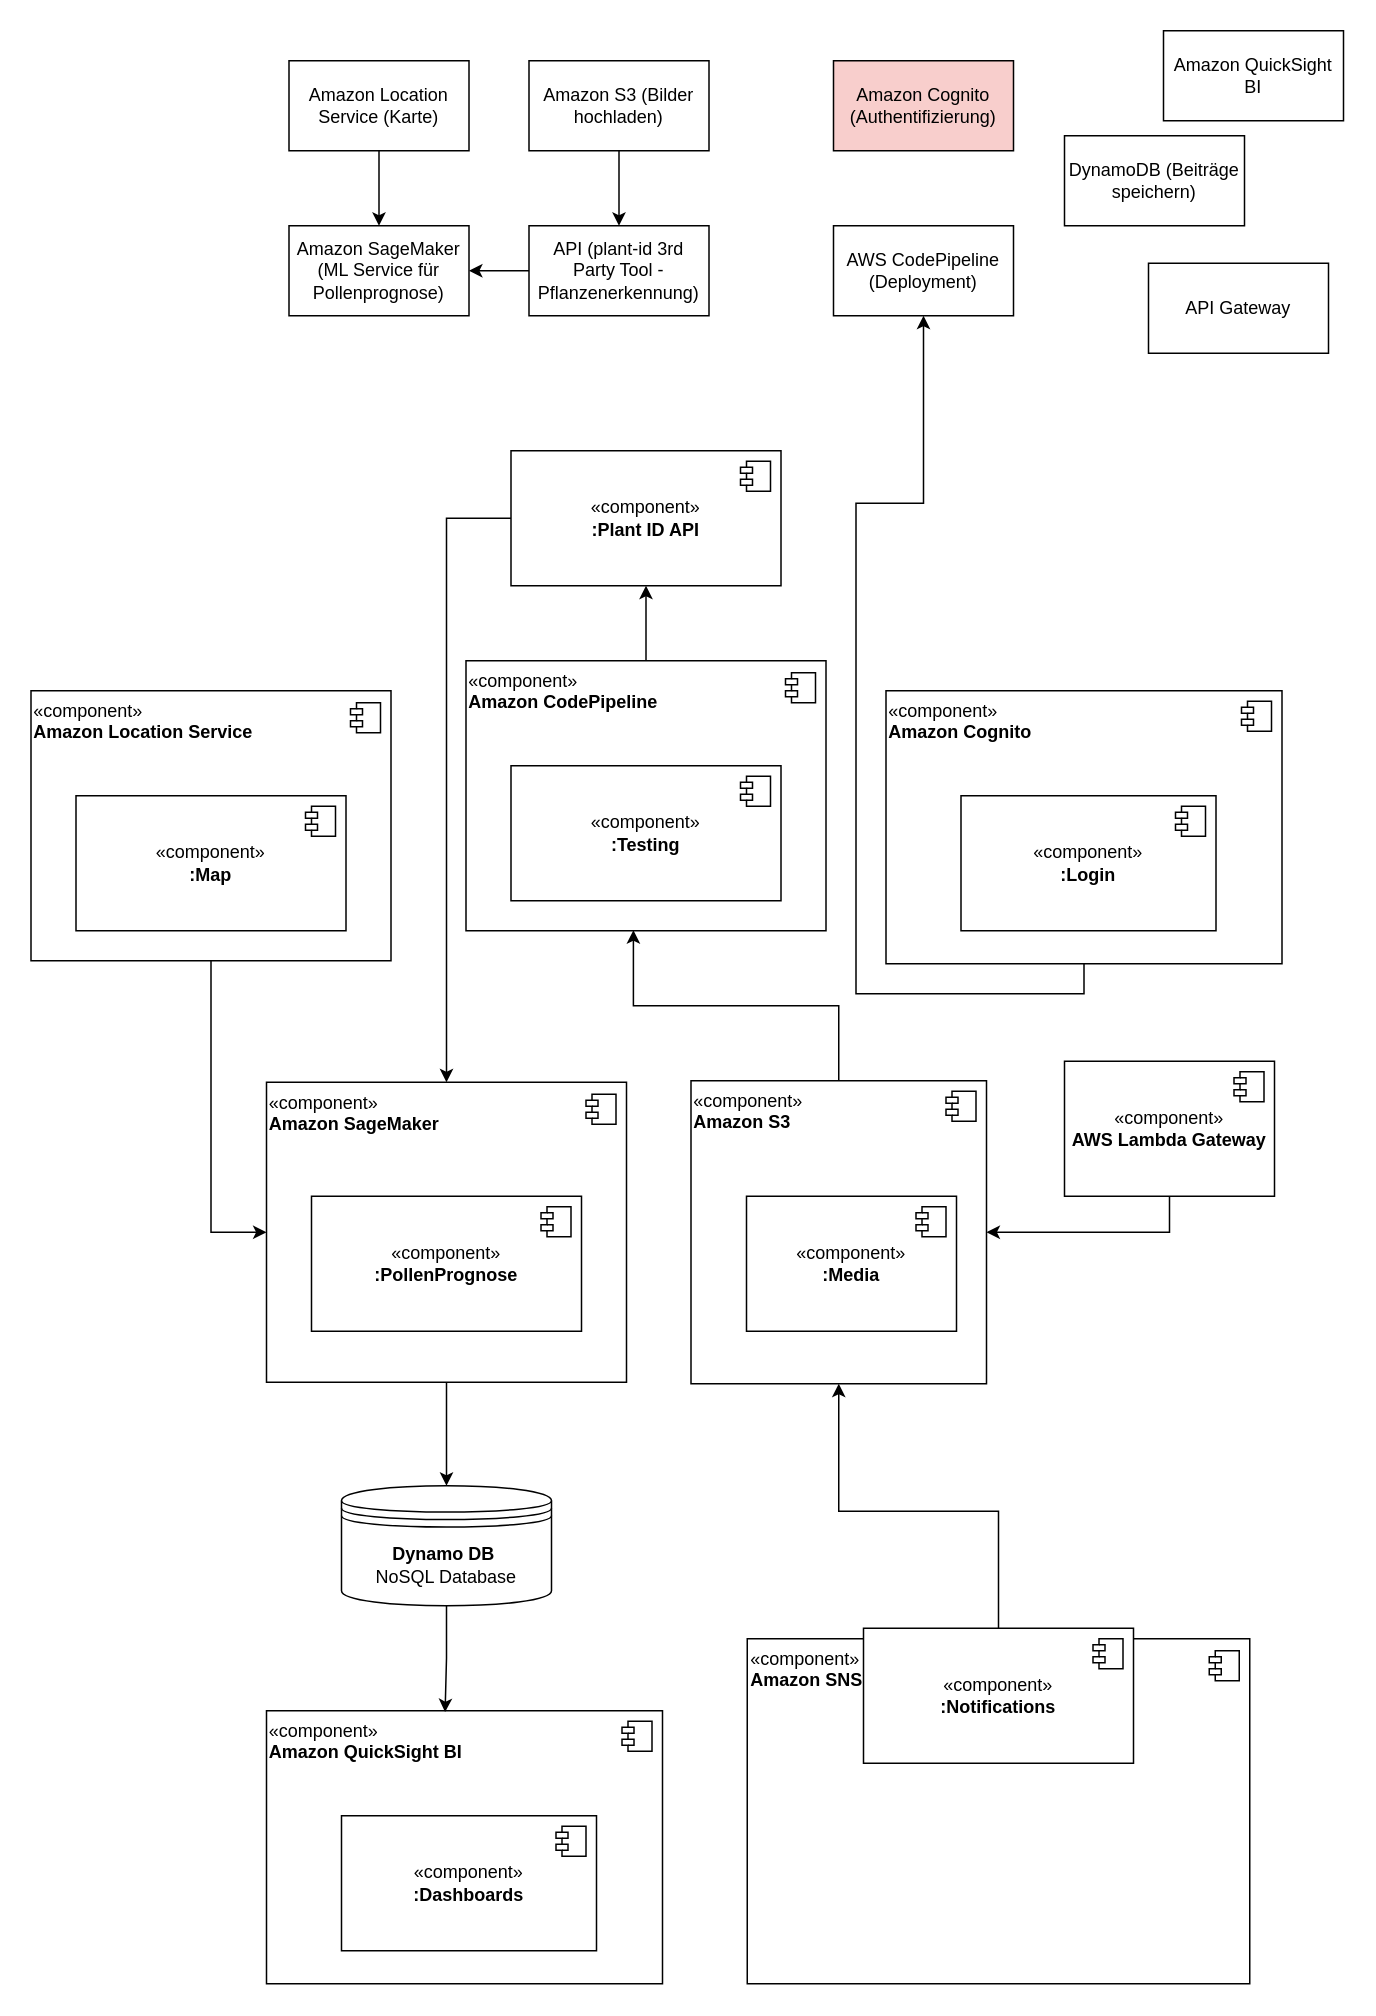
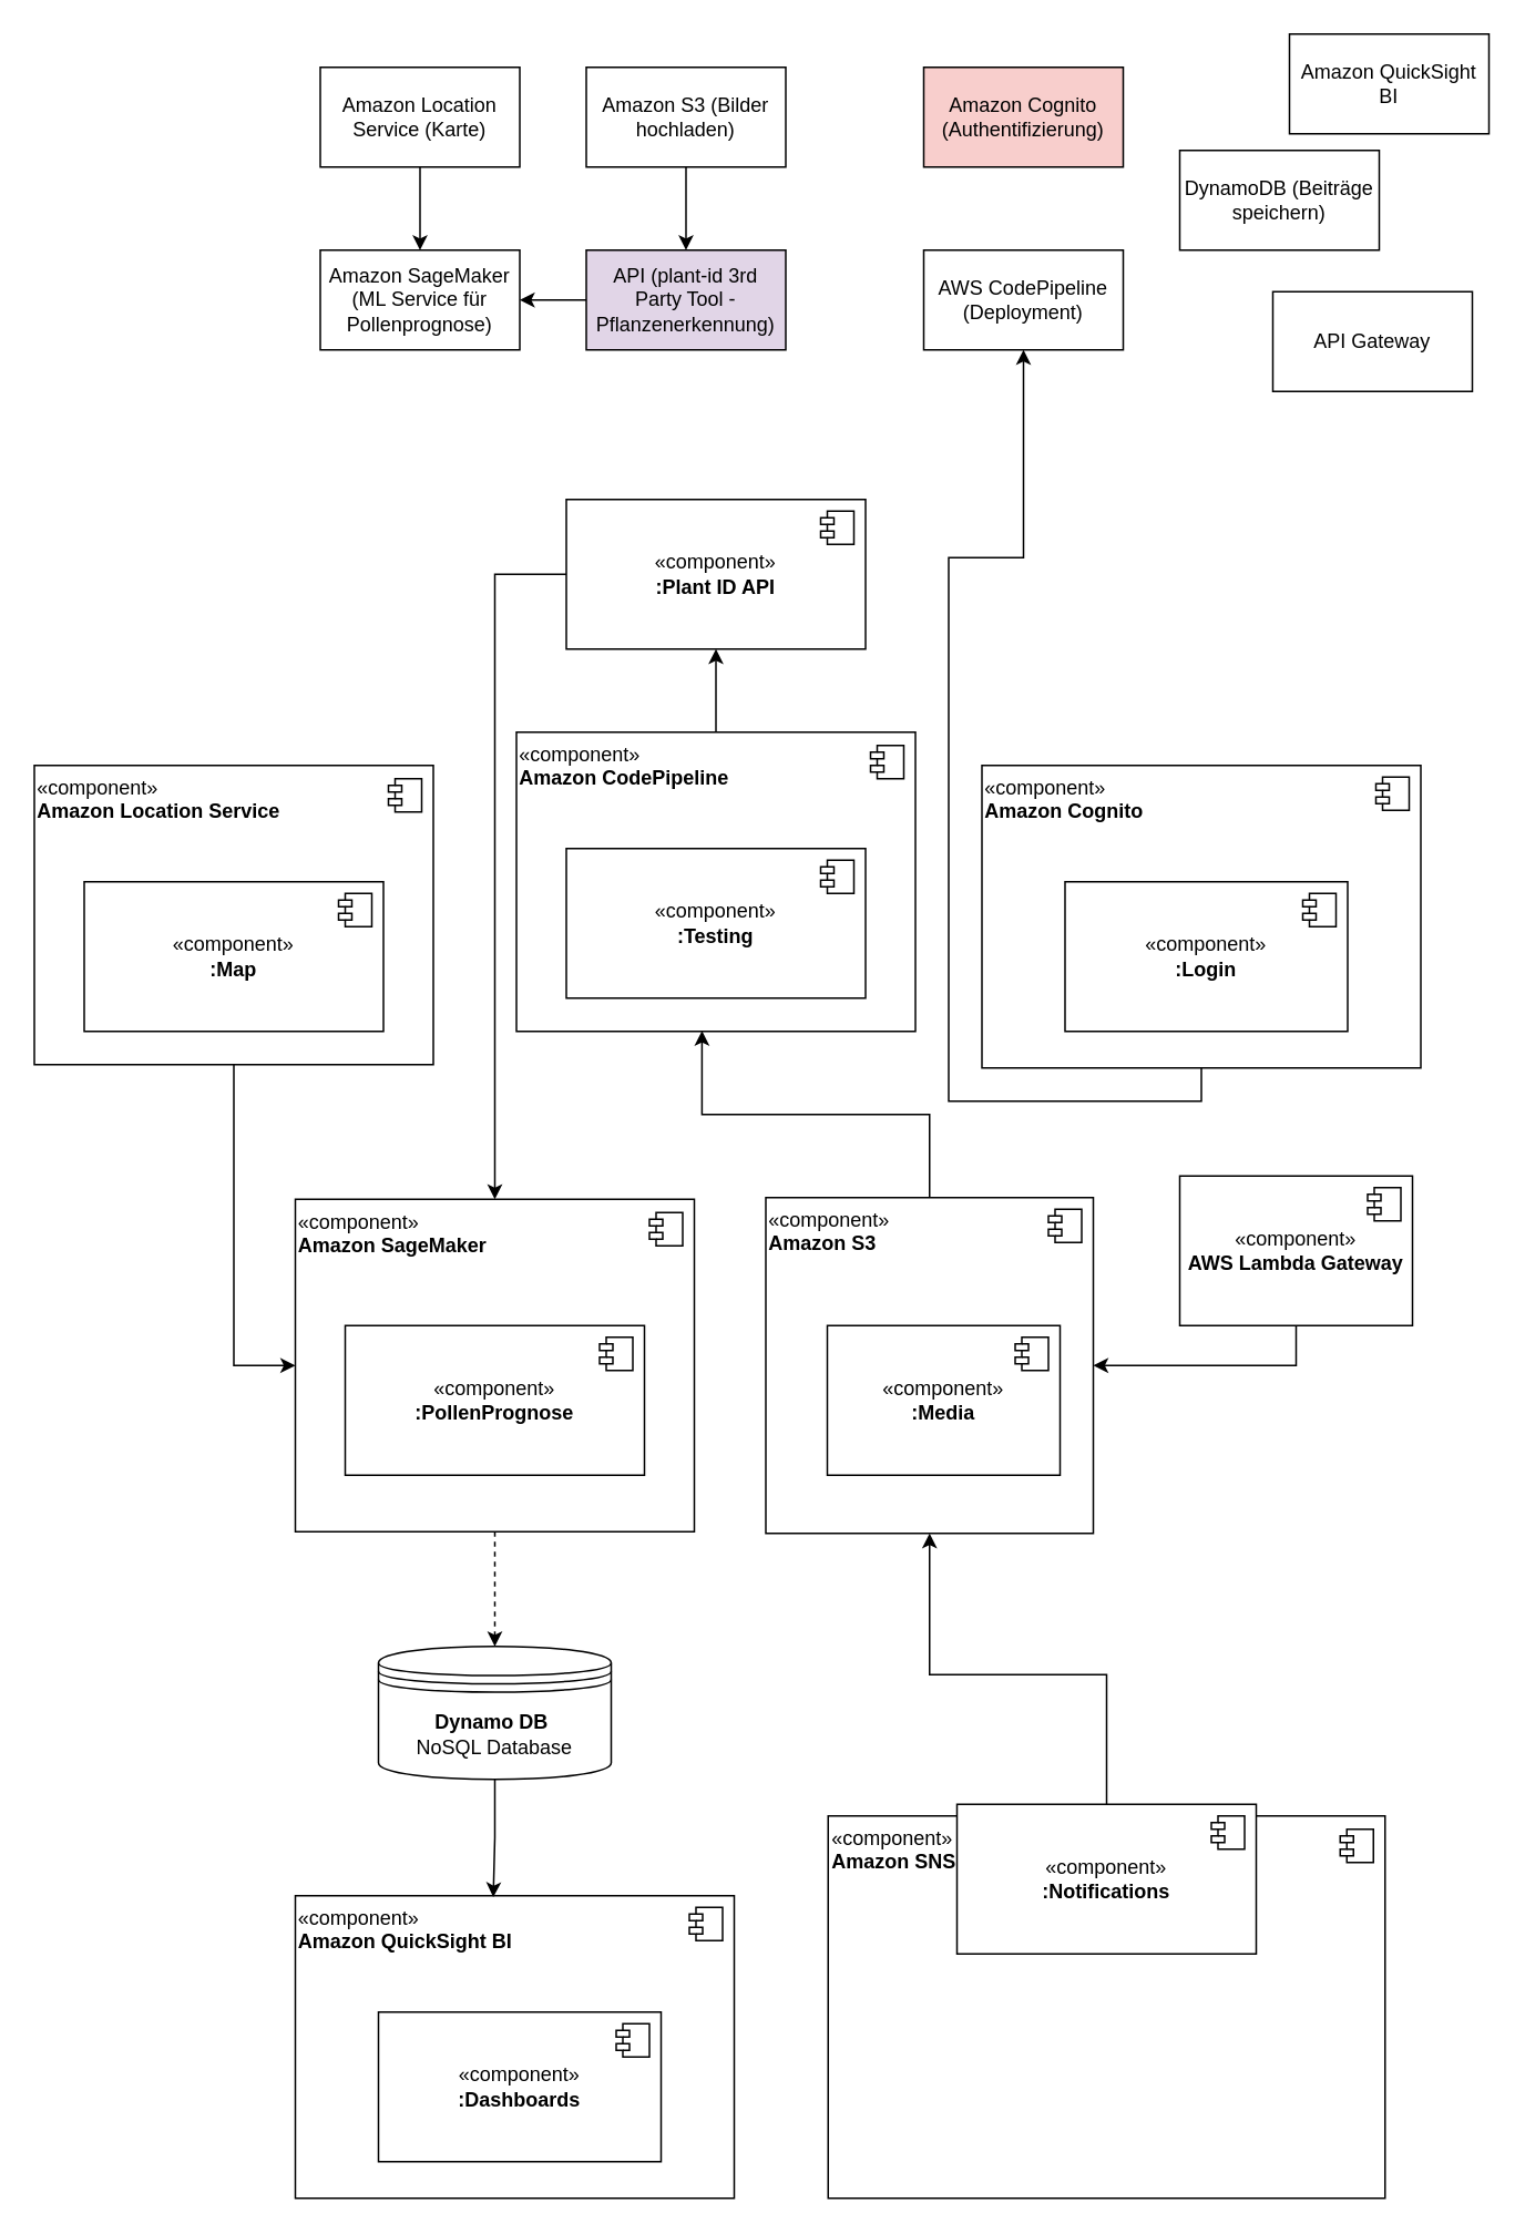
  <mxCell id="0" />
  <mxCell id="1" parent="0" />
  <mxCell id="2" style="edgeStyle=orthogonalEdgeStyle;rounded=0;orthogonalLoop=1;jettySize=auto;html=1;exitX=0.5;exitY=1;exitDx=0;exitDy=0;" parent="1" source="3" target="10" edge="1"><mxGeometry relative="1" as="geometry" /></mxCell>
  <mxCell id="3" value="Amazon Location Service (Karte)" style="rounded=0;whiteSpace=wrap;html=1;" parent="1" vertex="1"><mxGeometry x="192" y="40" width="120" height="60" as="geometry" /></mxCell>
  <mxCell id="4" value="API Gateway" style="rounded=0;whiteSpace=wrap;html=1;" parent="1" vertex="1"><mxGeometry x="765" y="175" width="120" height="60" as="geometry" /></mxCell>
  <mxCell id="5" value="DynamoDB (Beiträge speichern)" style="rounded=0;whiteSpace=wrap;html=1;" parent="1" vertex="1"><mxGeometry x="709" y="90" width="120" height="60" as="geometry" /></mxCell>
  <mxCell id="6" style="edgeStyle=orthogonalEdgeStyle;rounded=0;orthogonalLoop=1;jettySize=auto;html=1;exitX=0.5;exitY=1;exitDx=0;exitDy=0;entryX=0.5;entryY=0;entryDx=0;entryDy=0;" parent="1" source="7" target="9" edge="1"><mxGeometry relative="1" as="geometry" /></mxCell>
  <mxCell id="7" value="Amazon S3 (Bilder hochladen)" style="rounded=0;whiteSpace=wrap;html=1;" parent="1" vertex="1"><mxGeometry x="352" y="40" width="120" height="60" as="geometry" /></mxCell>
  <mxCell id="8" style="edgeStyle=orthogonalEdgeStyle;rounded=0;orthogonalLoop=1;jettySize=auto;html=1;exitX=0;exitY=0.5;exitDx=0;exitDy=0;entryX=1;entryY=0.5;entryDx=0;entryDy=0;" parent="1" source="9" target="10" edge="1"><mxGeometry relative="1" as="geometry" /></mxCell>
- <mxCell id="9" value="API (plant-id 3rd Party Tool - Pflanzenerkennung)" style="rounded=0;whiteSpace=wrap;html=1;" parent="1" vertex="1"><mxGeometry x="352" y="150" width="120" height="60" as="geometry" /></mxCell>
+ <mxCell id="9" value="API (plant-id 3rd Party Tool - Pflanzenerkennung)" style="rounded=0;whiteSpace=wrap;html=1;fillColor=#e1d5e7;" parent="1" vertex="1"><mxGeometry x="352" y="150" width="120" height="60" as="geometry" /></mxCell>
  <mxCell id="10" value="Amazon SageMaker (ML Service für Pollenprognose)" style="rounded=0;whiteSpace=wrap;html=1;" parent="1" vertex="1"><mxGeometry x="192" y="150" width="120" height="60" as="geometry" /></mxCell>
  <mxCell id="11" value="Amazon Cognito (Authentifizierung)" style="rounded=0;whiteSpace=wrap;html=1;fillColor=#f8cecc;" parent="1" vertex="1"><mxGeometry x="555" y="40" width="120" height="60" as="geometry" /></mxCell>
  <mxCell id="12" value="Amazon QuickSight BI" style="rounded=0;whiteSpace=wrap;html=1;" parent="1" vertex="1"><mxGeometry x="775" y="20" width="120" height="60" as="geometry" /></mxCell>
  <mxCell id="13" value="AWS CodePipeline (Deployment)" style="rounded=0;whiteSpace=wrap;html=1;" parent="1" vertex="1"><mxGeometry x="555" y="150" width="120" height="60" as="geometry" /></mxCell>
  <mxCell id="14" style="edgeStyle=orthogonalEdgeStyle;rounded=0;orthogonalLoop=1;jettySize=auto;html=1;exitX=0.5;exitY=0;exitDx=0;exitDy=0;entryX=0.5;entryY=1;entryDx=0;entryDy=0;" edge="1" parent="1" source="15" target="22"><mxGeometry relative="1" as="geometry" /></mxCell>
  <mxCell id="15" value="«component»&lt;br&gt;&lt;b&gt;Amazon SNS&lt;/b&gt;" style="html=1;dropTarget=0;whiteSpace=wrap;align=left;verticalAlign=top;" vertex="1" parent="1"><mxGeometry x="497.5" y="1092" width="335" height="230" as="geometry" /></mxCell>
  <mxCell id="16" value="" style="shape=module;jettyWidth=8;jettyHeight=4;" vertex="1" parent="15"><mxGeometry x="1" width="20" height="20" relative="1" as="geometry"><mxPoint x="-27" y="8" as="offset" /></mxGeometry></mxCell>
  <mxCell id="17" value="«component»&lt;br&gt;&lt;b&gt;:Notifications&lt;/b&gt;" style="html=1;dropTarget=0;whiteSpace=wrap;" vertex="1" parent="1"><mxGeometry x="575" y="1085" width="180" height="90" as="geometry" /></mxCell>
  <mxCell id="18" value="" style="shape=module;jettyWidth=8;jettyHeight=4;" vertex="1" parent="17"><mxGeometry x="1" width="20" height="20" relative="1" as="geometry"><mxPoint x="-27" y="7" as="offset" /></mxGeometry></mxCell>
- <mxCell id="19" style="edgeStyle=orthogonalEdgeStyle;rounded=0;orthogonalLoop=1;jettySize=auto;html=1;exitX=0.5;exitY=1;exitDx=0;exitDy=0;entryX=0.5;entryY=0;entryDx=0;entryDy=0;" edge="1" parent="1" source="20" target="41"><mxGeometry relative="1" as="geometry" /></mxCell>
+ <mxCell id="19" style="edgeStyle=orthogonalEdgeStyle;rounded=0;orthogonalLoop=1;jettySize=auto;html=1;exitX=0.5;exitY=1;exitDx=0;exitDy=0;entryX=0.5;entryY=0;entryDx=0;entryDy=0;dashed=1;" edge="1" parent="1" source="20" target="41"><mxGeometry relative="1" as="geometry" /></mxCell>
  <mxCell id="20" value="&lt;div style=&quot;&quot;&gt;«component»&lt;/div&gt;&lt;b&gt;Amazon SageMaker&lt;/b&gt;" style="html=1;dropTarget=0;whiteSpace=wrap;verticalAlign=top;align=left;" vertex="1" parent="1"><mxGeometry x="177" y="721" width="240" height="200" as="geometry" /></mxCell>
  <mxCell id="21" value="" style="shape=module;jettyWidth=8;jettyHeight=4;" vertex="1" parent="20"><mxGeometry x="1" width="20" height="20" relative="1" as="geometry"><mxPoint x="-27" y="8" as="offset" /></mxGeometry></mxCell>
  <mxCell id="22" value="«component»&lt;br&gt;&lt;b&gt;Amazon S3&lt;/b&gt;" style="html=1;dropTarget=0;whiteSpace=wrap;align=left;verticalAlign=top;" vertex="1" parent="1"><mxGeometry x="460" y="720" width="197" height="202" as="geometry" /></mxCell>
  <mxCell id="23" value="" style="shape=module;jettyWidth=8;jettyHeight=4;" vertex="1" parent="22"><mxGeometry x="1" width="20" height="20" relative="1" as="geometry"><mxPoint x="-27" y="7" as="offset" /></mxGeometry></mxCell>
  <mxCell id="24" value="«component»&lt;br&gt;&lt;b&gt;:Media&lt;/b&gt;" style="html=1;dropTarget=0;whiteSpace=wrap;" vertex="1" parent="1"><mxGeometry x="497" y="797" width="140" height="90" as="geometry" /></mxCell>
  <mxCell id="25" value="" style="shape=module;jettyWidth=8;jettyHeight=4;" vertex="1" parent="24"><mxGeometry x="1" width="20" height="20" relative="1" as="geometry"><mxPoint x="-27" y="7" as="offset" /></mxGeometry></mxCell>
  <mxCell id="26" style="edgeStyle=orthogonalEdgeStyle;rounded=0;orthogonalLoop=1;jettySize=auto;html=1;exitX=0;exitY=0.5;exitDx=0;exitDy=0;entryX=0.5;entryY=0;entryDx=0;entryDy=0;" edge="1" parent="1" source="27" target="20"><mxGeometry relative="1" as="geometry" /></mxCell>
  <mxCell id="27" value="«component»&lt;br&gt;&lt;b&gt;:Plant ID API&lt;/b&gt;" style="html=1;dropTarget=0;whiteSpace=wrap;" vertex="1" parent="1"><mxGeometry x="340" y="300" width="180" height="90" as="geometry" /></mxCell>
  <mxCell id="28" value="" style="shape=module;jettyWidth=8;jettyHeight=4;" vertex="1" parent="27"><mxGeometry x="1" width="20" height="20" relative="1" as="geometry"><mxPoint x="-27" y="7" as="offset" /></mxGeometry></mxCell>
  <mxCell id="29" value="«component»&lt;br&gt;&lt;b&gt;:PollenPrognose&lt;/b&gt;" style="html=1;dropTarget=0;whiteSpace=wrap;" vertex="1" parent="1"><mxGeometry x="207" y="797" width="180" height="90" as="geometry" /></mxCell>
  <mxCell id="30" value="" style="shape=module;jettyWidth=8;jettyHeight=4;" vertex="1" parent="29"><mxGeometry x="1" width="20" height="20" relative="1" as="geometry"><mxPoint x="-27" y="7" as="offset" /></mxGeometry></mxCell>
  <mxCell id="31" style="edgeStyle=orthogonalEdgeStyle;rounded=0;orthogonalLoop=1;jettySize=auto;html=1;exitX=0.5;exitY=1;exitDx=0;exitDy=0;entryX=0;entryY=0.5;entryDx=0;entryDy=0;" edge="1" parent="1" source="32" target="20"><mxGeometry relative="1" as="geometry" /></mxCell>
  <mxCell id="32" value="&lt;div style=&quot;&quot;&gt;«component»&lt;/div&gt;&lt;b&gt;Amazon Location Service&lt;/b&gt;" style="html=1;dropTarget=0;whiteSpace=wrap;verticalAlign=top;align=left;" vertex="1" parent="1"><mxGeometry x="20" y="460" width="240" height="180" as="geometry" /></mxCell>
  <mxCell id="33" value="" style="shape=module;jettyWidth=8;jettyHeight=4;" vertex="1" parent="32"><mxGeometry x="1" width="20" height="20" relative="1" as="geometry"><mxPoint x="-27" y="8" as="offset" /></mxGeometry></mxCell>
  <mxCell id="34" value="«component»&lt;br&gt;&lt;b&gt;:Map&lt;/b&gt;" style="html=1;dropTarget=0;whiteSpace=wrap;" vertex="1" parent="1"><mxGeometry x="50" y="530" width="180" height="90" as="geometry" /></mxCell>
  <mxCell id="35" value="" style="shape=module;jettyWidth=8;jettyHeight=4;" vertex="1" parent="34"><mxGeometry x="1" width="20" height="20" relative="1" as="geometry"><mxPoint x="-27" y="7" as="offset" /></mxGeometry></mxCell>
  <mxCell id="36" style="edgeStyle=orthogonalEdgeStyle;rounded=0;orthogonalLoop=1;jettySize=auto;html=1;exitX=0.5;exitY=1;exitDx=0;exitDy=0;" edge="1" parent="1" source="37" target="13"><mxGeometry relative="1" as="geometry" /></mxCell>
  <mxCell id="37" value="«component»&lt;br&gt;&lt;b&gt;Amazon Cognito&lt;/b&gt;" style="html=1;dropTarget=0;whiteSpace=wrap;align=left;verticalAlign=top;" vertex="1" parent="1"><mxGeometry x="590" y="460" width="264" height="182" as="geometry" /></mxCell>
  <mxCell id="38" value="" style="shape=module;jettyWidth=8;jettyHeight=4;" vertex="1" parent="37"><mxGeometry x="1" width="20" height="20" relative="1" as="geometry"><mxPoint x="-27" y="7" as="offset" /></mxGeometry></mxCell>
  <mxCell id="39" value="«component»&lt;br&gt;&lt;b&gt;:Login&lt;/b&gt;" style="html=1;dropTarget=0;whiteSpace=wrap;" vertex="1" parent="1"><mxGeometry x="640" y="530" width="170" height="90" as="geometry" /></mxCell>
  <mxCell id="40" value="" style="shape=module;jettyWidth=8;jettyHeight=4;" vertex="1" parent="39"><mxGeometry x="1" width="20" height="20" relative="1" as="geometry"><mxPoint x="-27" y="7" as="offset" /></mxGeometry></mxCell>
  <mxCell id="41" value="&lt;b&gt;Dynamo DB&amp;nbsp;&lt;/b&gt;&lt;div&gt;NoSQL Database&lt;/div&gt;" style="shape=datastore;whiteSpace=wrap;html=1;" vertex="1" parent="1"><mxGeometry x="227" y="990" width="140" height="80" as="geometry" /></mxCell>
  <mxCell id="42" value="«component»&lt;br&gt;&lt;b&gt;Amazon QuickSight BI&lt;/b&gt;" style="html=1;dropTarget=0;whiteSpace=wrap;align=left;verticalAlign=top;" vertex="1" parent="1"><mxGeometry x="177" y="1140" width="264" height="182" as="geometry" /></mxCell>
  <mxCell id="43" value="" style="shape=module;jettyWidth=8;jettyHeight=4;" vertex="1" parent="42"><mxGeometry x="1" width="20" height="20" relative="1" as="geometry"><mxPoint x="-27" y="7" as="offset" /></mxGeometry></mxCell>
  <mxCell id="44" value="«component»&lt;br&gt;&lt;b&gt;:Dashboards&lt;/b&gt;" style="html=1;dropTarget=0;whiteSpace=wrap;" vertex="1" parent="1"><mxGeometry x="227" y="1210" width="170" height="90" as="geometry" /></mxCell>
  <mxCell id="45" value="" style="shape=module;jettyWidth=8;jettyHeight=4;" vertex="1" parent="44"><mxGeometry x="1" width="20" height="20" relative="1" as="geometry"><mxPoint x="-27" y="7" as="offset" /></mxGeometry></mxCell>
  <mxCell id="46" style="edgeStyle=orthogonalEdgeStyle;rounded=0;orthogonalLoop=1;jettySize=auto;html=1;exitX=0.5;exitY=1;exitDx=0;exitDy=0;entryX=0.451;entryY=0.005;entryDx=0;entryDy=0;entryPerimeter=0;" edge="1" parent="1" source="41" target="42"><mxGeometry relative="1" as="geometry" /></mxCell>
  <mxCell id="47" style="edgeStyle=orthogonalEdgeStyle;rounded=0;orthogonalLoop=1;jettySize=auto;html=1;exitX=0.5;exitY=1;exitDx=0;exitDy=0;" edge="1" parent="1" source="48" target="22"><mxGeometry relative="1" as="geometry" /></mxCell>
  <mxCell id="48" value="«component»&lt;br&gt;&lt;b&gt;AWS Lambda Gateway&lt;/b&gt;" style="html=1;dropTarget=0;whiteSpace=wrap;" vertex="1" parent="1"><mxGeometry x="709" y="707" width="140" height="90" as="geometry" /></mxCell>
  <mxCell id="49" value="" style="shape=module;jettyWidth=8;jettyHeight=4;" vertex="1" parent="48"><mxGeometry x="1" width="20" height="20" relative="1" as="geometry"><mxPoint x="-27" y="7" as="offset" /></mxGeometry></mxCell>
  <mxCell id="50" style="edgeStyle=orthogonalEdgeStyle;rounded=0;orthogonalLoop=1;jettySize=auto;html=1;exitX=0.5;exitY=0;exitDx=0;exitDy=0;" edge="1" parent="1" source="51" target="27"><mxGeometry relative="1" as="geometry" /></mxCell>
  <mxCell id="51" value="&lt;div style=&quot;&quot;&gt;«component»&lt;/div&gt;&lt;b&gt;Amazon CodePipeline&lt;/b&gt;" style="html=1;dropTarget=0;whiteSpace=wrap;verticalAlign=top;align=left;" vertex="1" parent="1"><mxGeometry x="310" y="440" width="240" height="180" as="geometry" /></mxCell>
  <mxCell id="52" value="" style="shape=module;jettyWidth=8;jettyHeight=4;" vertex="1" parent="51"><mxGeometry x="1" width="20" height="20" relative="1" as="geometry"><mxPoint x="-27" y="8" as="offset" /></mxGeometry></mxCell>
  <mxCell id="53" value="«component»&lt;br&gt;&lt;b&gt;:Testing&lt;/b&gt;" style="html=1;dropTarget=0;whiteSpace=wrap;" vertex="1" parent="1"><mxGeometry x="340" y="510" width="180" height="90" as="geometry" /></mxCell>
  <mxCell id="54" value="" style="shape=module;jettyWidth=8;jettyHeight=4;" vertex="1" parent="53"><mxGeometry x="1" width="20" height="20" relative="1" as="geometry"><mxPoint x="-27" y="7" as="offset" /></mxGeometry></mxCell>
  <mxCell id="55" style="edgeStyle=orthogonalEdgeStyle;rounded=0;orthogonalLoop=1;jettySize=auto;html=1;exitX=0.5;exitY=0;exitDx=0;exitDy=0;entryX=0.465;entryY=0.998;entryDx=0;entryDy=0;entryPerimeter=0;" edge="1" parent="1" source="22" target="51"><mxGeometry relative="1" as="geometry" /></mxCell>
